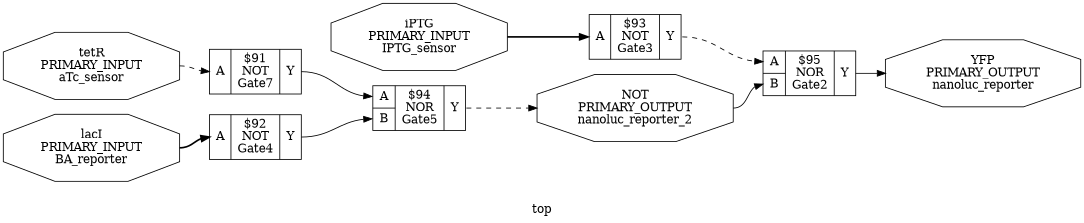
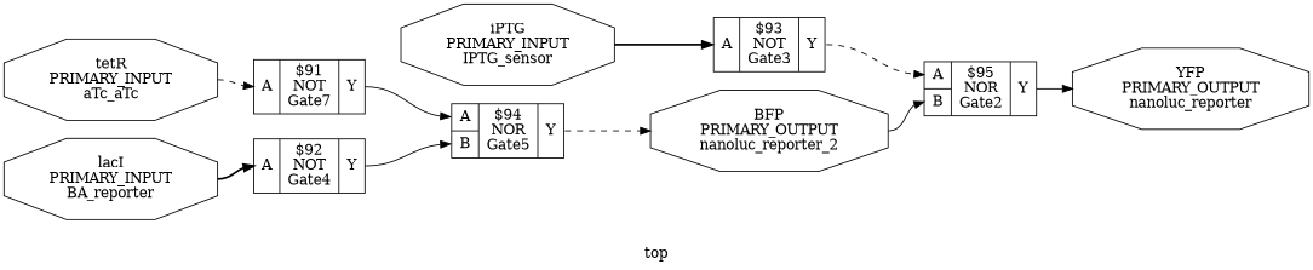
  digraph {
    label=top
    rankdir=LR
    remincross=true
    node [shape=octagon]
    edge [color=black fontcolor=black headport="p9:w" style=solid tailport="p10:e"]
-   n1 [fontcolor=black label="NOT\nPRIMARY_OUTPUT\nnanoluc_reporter_2"]
+   n1 [fontcolor=black label="BFP\nPRIMARY_OUTPUT\nnanoluc_reporter_2"]
    n2 [label="{{<p9> A|<p14> B}|$95\nNOR\nGate2|{<p10> Y}}" shape=record]
    n3 [fontcolor=black label="YFP\nPRIMARY_OUTPUT\nnanoluc_reporter"]
    n4 [fontcolor=black label="iPTG\nPRIMARY_INPUT\nIPTG_sensor"]
    n5 [label="{{<p9> A}|$93\nNOT\nGate3|{<p10> Y}}" shape=record]
    n6 [fontcolor=black label="lacI\nPRIMARY_INPUT\nBA_reporter"]
    n7 [label="{{<p9> A}|$92\nNOT\nGate4|{<p10> Y}}" shape=record]
    n8 [label="{{<p9> A|<p14> B}|$94\nNOR\nGate5|{<p10> Y}}" shape=record]
-   n9 [fontcolor=black label="tetR\nPRIMARY_INPUT\naTc_sensor"]
+   n9 [fontcolor=black label="tetR\nPRIMARY_INPUT\naTc_aTc"]
    n10 [label="{{<p9> A}|$91\nNOT\nGate7|{<p10> Y}}" shape=record]
    n1 -> n2 [headport="p14:w" tailport=e]
    n2 -> n3 [headport=w]
    n4 -> n5 [style=bold tailport=e]
    n5 -> n2 [style=dashed]
    n6 -> n7 [style=bold tailport=e]
    n7 -> n8 [headport="p14:w"]
    n8 -> n1 [headport=w style=dashed]
    n9 -> n10 [style=dashed tailport=e]
    n10 -> n8
  }
